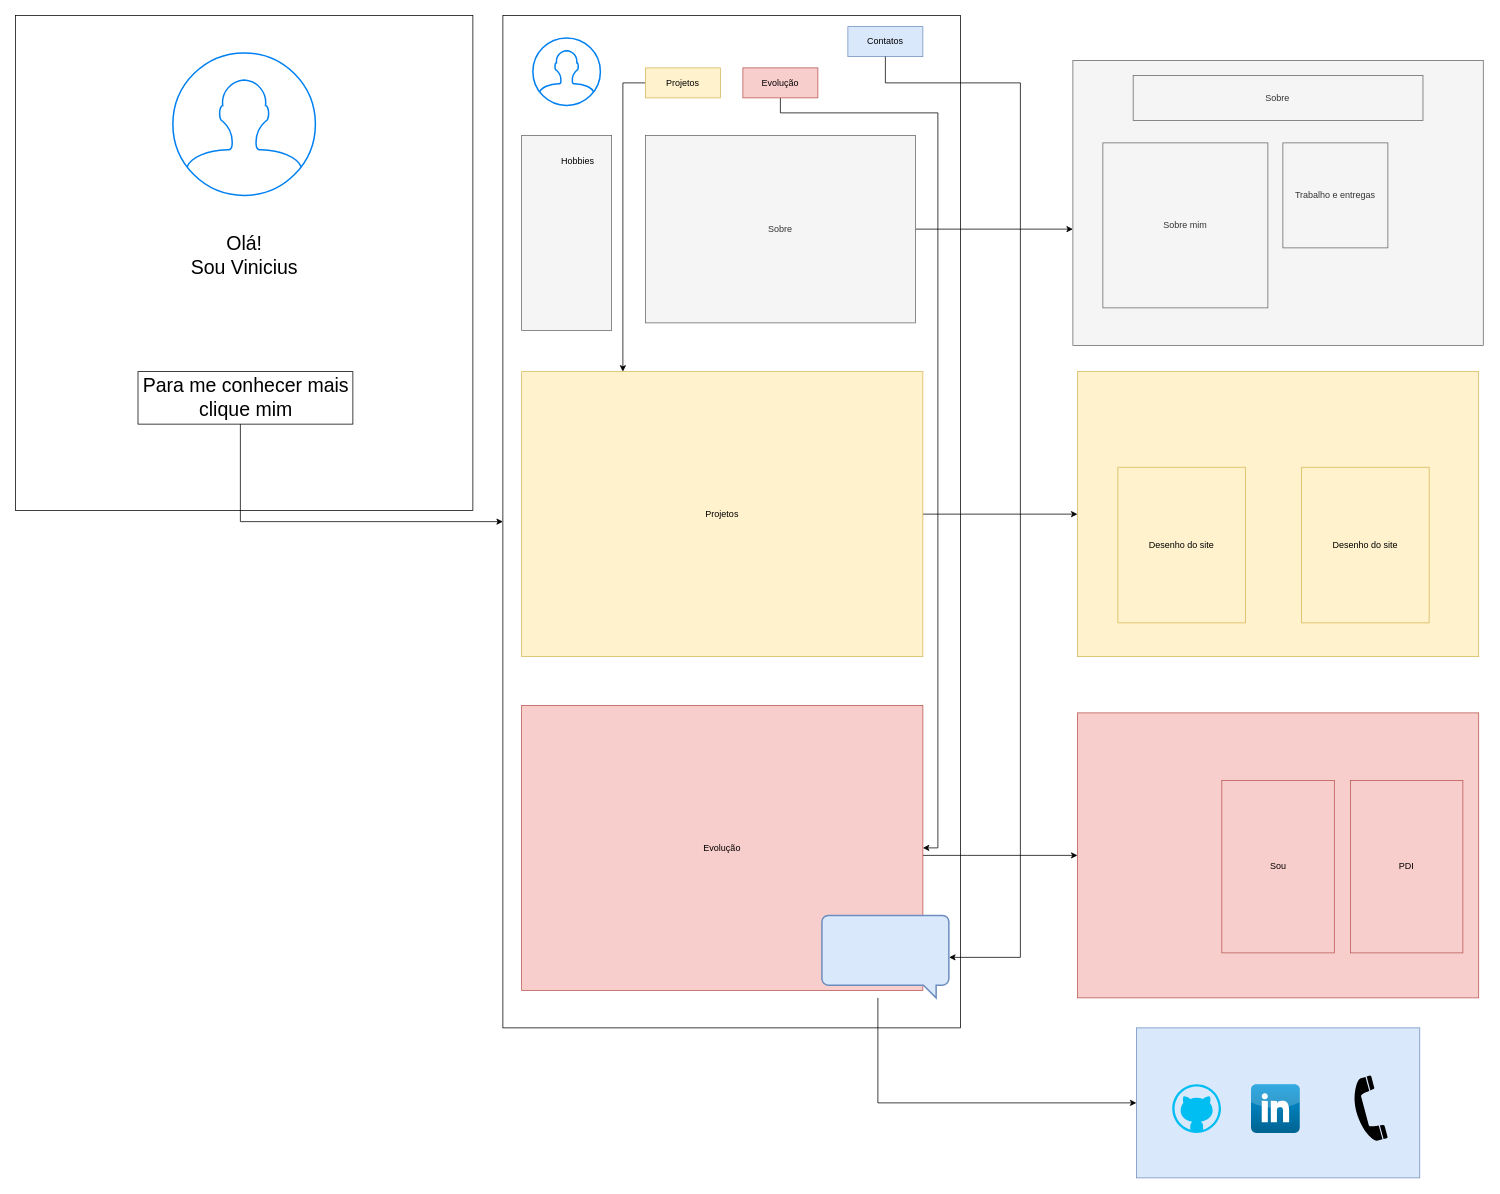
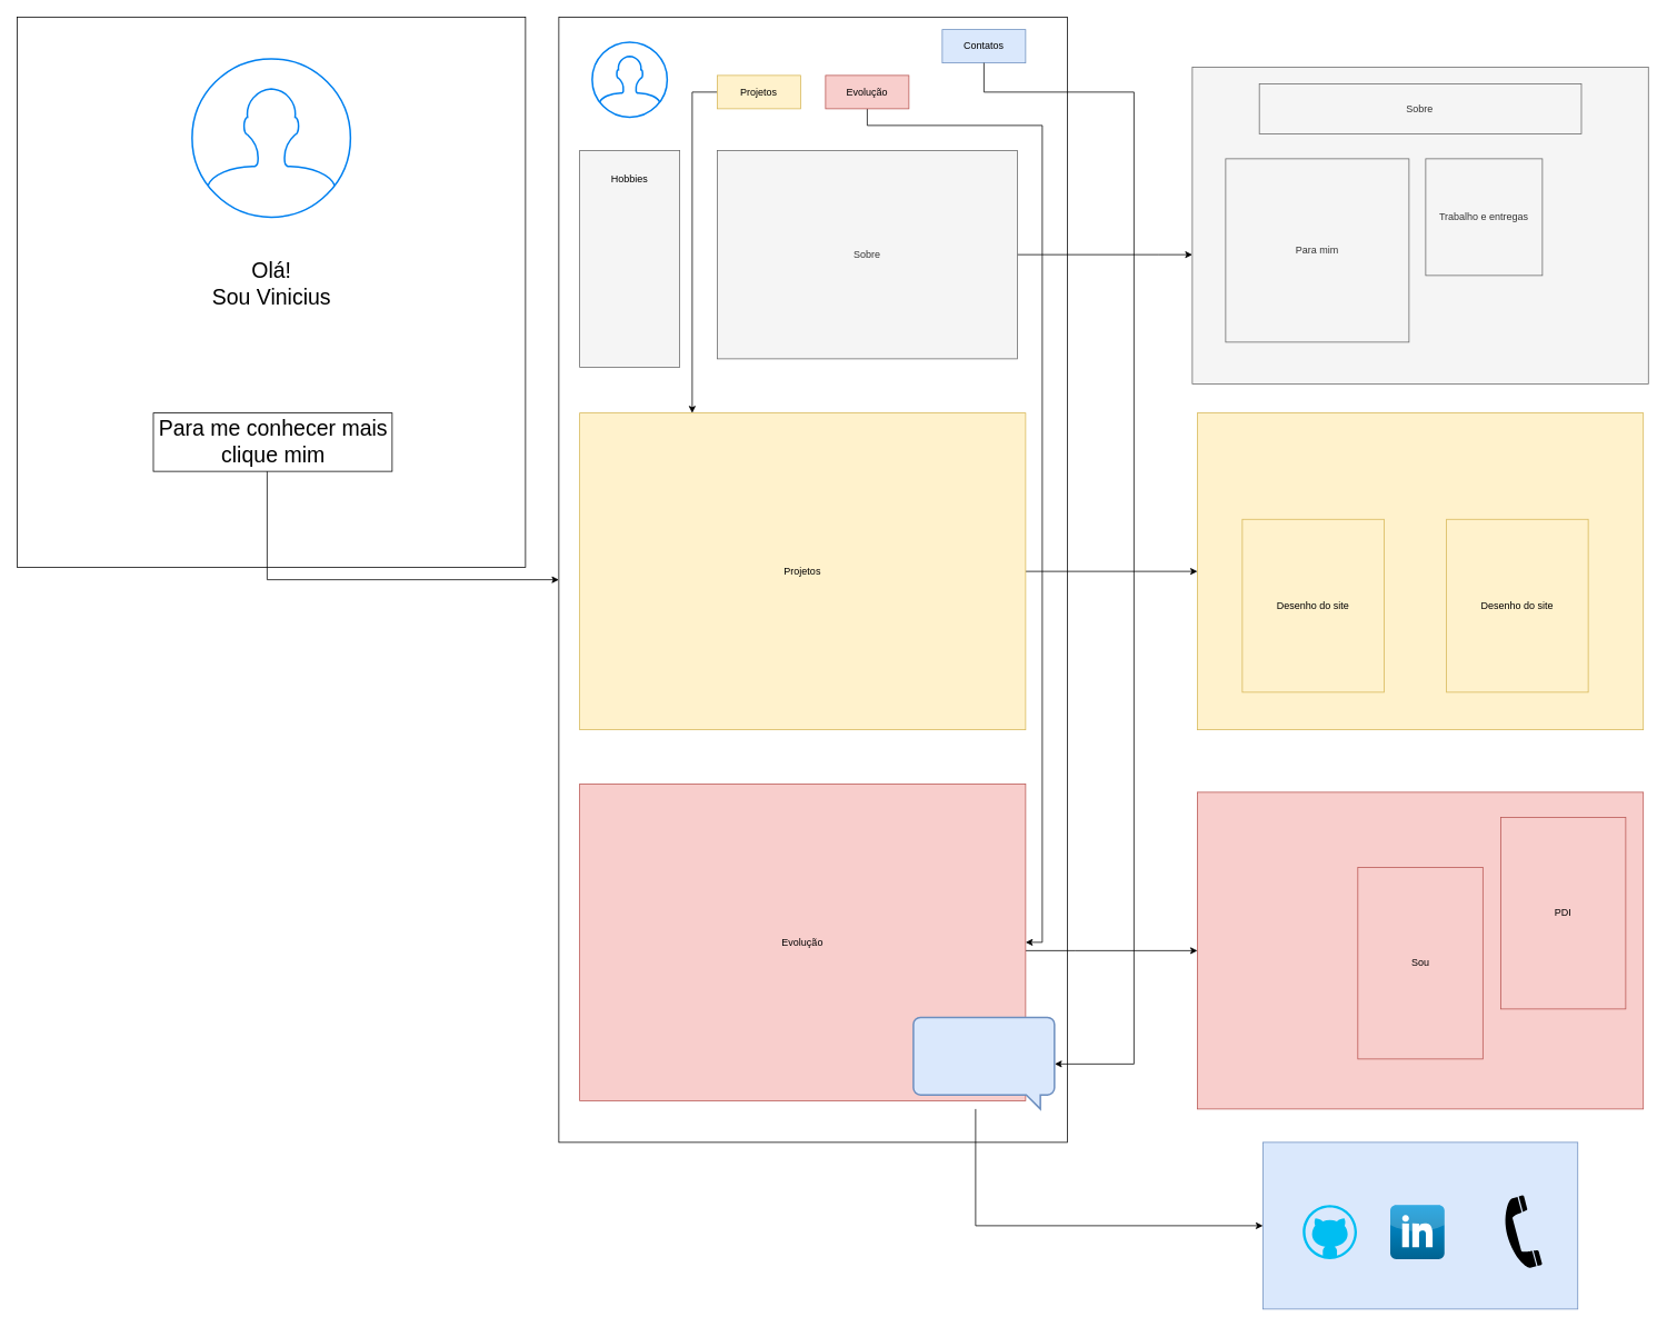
  <mxCell id="0" />
  <mxCell id="1" parent="0" />
  <mxCell id="2" value="" style="rounded=0;whiteSpace=wrap;html=1;fillColor=default;" vertex="1" parent="1"><mxGeometry x="20" y="20" width="610" height="660" as="geometry" /></mxCell>
  <mxCell id="3" value="" style="html=1;verticalLabelPosition=bottom;align=center;labelBackgroundColor=#ffffff;verticalAlign=top;strokeWidth=2;strokeColor=#0080F0;shadow=0;dashed=0;shape=mxgraph.ios7.icons.user;" vertex="1" parent="1"><mxGeometry x="230" y="70" width="190" height="190" as="geometry" /></mxCell>
  <mxCell id="4" value="&lt;font style=&quot;font-size: 26px;&quot;&gt;Olá!&lt;/font&gt;&lt;div&gt;&lt;font style=&quot;font-size: 26px;&quot;&gt;Sou Vinicius&lt;/font&gt;&lt;/div&gt;" style="text;html=1;align=center;verticalAlign=middle;whiteSpace=wrap;rounded=0;" vertex="1" parent="1"><mxGeometry x="218.5" y="305" width="213" height="70" as="geometry" /></mxCell>
  <mxCell id="5" style="edgeStyle=orthogonalEdgeStyle;rounded=0;orthogonalLoop=1;jettySize=auto;html=1;entryX=0;entryY=0.5;entryDx=0;entryDy=0;" edge="1" parent="1" source="6" target="7"><mxGeometry relative="1" as="geometry"><Array as="points"><mxPoint x="320" y="695" /></Array></mxGeometry></mxCell>
  <mxCell id="6" value="&lt;span style=&quot;font-size: 26px;&quot;&gt;Para me conhecer mais clique mim&lt;/span&gt;" style="text;html=1;align=center;verticalAlign=middle;whiteSpace=wrap;rounded=0;strokeColor=default;" vertex="1" parent="1"><mxGeometry x="183.5" y="495" width="286.5" height="70" as="geometry" /></mxCell>
  <mxCell id="7" value="" style="rounded=0;whiteSpace=wrap;html=1;fillColor=default;" vertex="1" parent="1"><mxGeometry x="670" y="20" width="610" height="1350" as="geometry" /></mxCell>
  <mxCell id="8" value="" style="html=1;verticalLabelPosition=bottom;align=center;labelBackgroundColor=#ffffff;verticalAlign=top;strokeWidth=2;strokeColor=#0080F0;shadow=0;dashed=0;shape=mxgraph.ios7.icons.user;" vertex="1" parent="1"><mxGeometry x="710" y="50" width="90" height="90" as="geometry" /></mxCell>
  <mxCell id="9" value="" style="rounded=0;whiteSpace=wrap;html=1;fillColor=#f5f5f5;fontColor=#333333;strokeColor=#666666;" vertex="1" parent="1"><mxGeometry x="695" y="180" width="120" height="260" as="geometry" /></mxCell>
  <mxCell id="10" style="edgeStyle=orthogonalEdgeStyle;rounded=0;orthogonalLoop=1;jettySize=auto;html=1;" edge="1" parent="1" source="11" target="19"><mxGeometry relative="1" as="geometry"><Array as="points"><mxPoint x="830" y="110" /></Array></mxGeometry></mxCell>
  <mxCell id="11" value="Projetos" style="rounded=0;whiteSpace=wrap;html=1;fillColor=#fff2cc;strokeColor=#d6b656;" vertex="1" parent="1"><mxGeometry x="860" y="90" width="100" height="40" as="geometry" /></mxCell>
  <mxCell id="12" style="edgeStyle=orthogonalEdgeStyle;rounded=0;orthogonalLoop=1;jettySize=auto;html=1;entryX=1;entryY=0.5;entryDx=0;entryDy=0;" edge="1" parent="1" source="13" target="21"><mxGeometry relative="1" as="geometry"><Array as="points"><mxPoint x="1040" y="150" /><mxPoint x="1250" y="150" /><mxPoint x="1250" y="1130" /></Array></mxGeometry></mxCell>
  <mxCell id="13" value="Evolução" style="rounded=0;whiteSpace=wrap;html=1;fillColor=#f8cecc;strokeColor=#b85450;" vertex="1" parent="1"><mxGeometry x="990" y="90" width="100" height="40" as="geometry" /></mxCell>
  <mxCell id="14" value="Contatos" style="rounded=0;whiteSpace=wrap;html=1;fillColor=#dae8fc;strokeColor=#6c8ebf;" vertex="1" parent="1"><mxGeometry x="1130" y="35" width="100" height="40" as="geometry" /></mxCell>
  <mxCell id="15" style="edgeStyle=orthogonalEdgeStyle;rounded=0;orthogonalLoop=1;jettySize=auto;html=1;" edge="1" parent="1" source="16" target="25"><mxGeometry relative="1" as="geometry"><Array as="points"><mxPoint x="1390" y="305" /><mxPoint x="1390" y="305" /></Array></mxGeometry></mxCell>
  <mxCell id="16" value="Sobre" style="text;html=1;align=center;verticalAlign=middle;whiteSpace=wrap;rounded=0;fillColor=#f5f5f5;strokeColor=#666666;fontColor=#333333;" vertex="1" parent="1"><mxGeometry x="860" y="180" width="360" height="250" as="geometry" /></mxCell>
- <mxCell id="17" value="Hobbies" style="text;html=1;align=center;verticalAlign=middle;whiteSpace=wrap;rounded=0;" vertex="1" parent="1"><mxGeometry x="740" y="200" width="60" height="30" as="geometry" /></mxCell>
+ <mxCell id="17" value="Hobbies" style="text;html=1;align=center;verticalAlign=middle;whiteSpace=wrap;rounded=0;" vertex="1" parent="1"><mxGeometry x="725" y="200" width="60" height="30" as="geometry" /></mxCell>
  <mxCell id="18" style="edgeStyle=orthogonalEdgeStyle;rounded=0;orthogonalLoop=1;jettySize=auto;html=1;" edge="1" parent="1" source="19" target="29"><mxGeometry relative="1" as="geometry" /></mxCell>
  <mxCell id="19" value="Projetos" style="text;html=1;align=center;verticalAlign=middle;whiteSpace=wrap;rounded=0;fillColor=#fff2cc;strokeColor=#d6b656;" vertex="1" parent="1"><mxGeometry x="695" y="495" width="535" height="380" as="geometry" /></mxCell>
  <mxCell id="20" style="edgeStyle=orthogonalEdgeStyle;rounded=0;orthogonalLoop=1;jettySize=auto;html=1;" edge="1" parent="1" source="21" target="32"><mxGeometry relative="1" as="geometry"><Array as="points"><mxPoint x="1290" y="1140" /><mxPoint x="1290" y="1140" /></Array></mxGeometry></mxCell>
  <mxCell id="21" value="Evolução" style="text;html=1;align=center;verticalAlign=middle;whiteSpace=wrap;rounded=0;fillColor=#f8cecc;strokeColor=#b85450;" vertex="1" parent="1"><mxGeometry x="695" y="940" width="535" height="380" as="geometry" /></mxCell>
  <mxCell id="22" style="edgeStyle=orthogonalEdgeStyle;rounded=0;orthogonalLoop=1;jettySize=auto;html=1;entryX=0;entryY=0.5;entryDx=0;entryDy=0;" edge="1" parent="1" source="23" target="35"><mxGeometry relative="1" as="geometry"><Array as="points"><mxPoint x="1170" y="1470" /></Array></mxGeometry></mxCell>
  <mxCell id="23" value="" style="html=1;verticalLabelPosition=bottom;align=center;labelBackgroundColor=#ffffff;verticalAlign=top;strokeWidth=2;strokeColor=#6c8ebf;shadow=0;dashed=0;shape=mxgraph.ios7.icons.message;fillColor=#dae8fc;" vertex="1" parent="1"><mxGeometry x="1095.39" y="1220" width="169.23" height="110" as="geometry" /></mxCell>
  <mxCell id="24" style="edgeStyle=orthogonalEdgeStyle;rounded=0;orthogonalLoop=1;jettySize=auto;html=1;entryX=1.002;entryY=0.509;entryDx=0;entryDy=0;entryPerimeter=0;" edge="1" parent="1" source="14" target="23"><mxGeometry relative="1" as="geometry"><Array as="points"><mxPoint x="1360" y="110" /><mxPoint x="1360" y="1276" /></Array></mxGeometry></mxCell>
  <mxCell id="25" value="" style="text;html=1;align=center;verticalAlign=middle;whiteSpace=wrap;rounded=0;fillColor=#f5f5f5;strokeColor=#666666;fontColor=#333333;" vertex="1" parent="1"><mxGeometry x="1430" y="80" width="547.2" height="380" as="geometry" /></mxCell>
  <mxCell id="26" value="Sobre" style="text;html=1;align=center;verticalAlign=middle;whiteSpace=wrap;rounded=0;fillColor=#f5f5f5;strokeColor=#666666;fontColor=#333333;" vertex="1" parent="1"><mxGeometry x="1510.4" y="100" width="386.4" height="60" as="geometry" /></mxCell>
  <mxCell id="27" value="Trabalho e entregas" style="text;html=1;align=center;verticalAlign=middle;whiteSpace=wrap;rounded=0;fillColor=#f5f5f5;strokeColor=#666666;fontColor=#333333;" vertex="1" parent="1"><mxGeometry x="1710" y="190" width="140" height="140" as="geometry" /></mxCell>
- <mxCell id="28" value="Sobre mim" style="text;html=1;align=center;verticalAlign=middle;whiteSpace=wrap;rounded=0;fillColor=#f5f5f5;strokeColor=#666666;fontColor=#333333;" vertex="1" parent="1"><mxGeometry x="1470" y="190" width="220" height="220" as="geometry" /></mxCell>
+ <mxCell id="28" value="Para mim" style="text;html=1;align=center;verticalAlign=middle;whiteSpace=wrap;rounded=0;fillColor=#f5f5f5;strokeColor=#666666;fontColor=#333333;" vertex="1" parent="1"><mxGeometry x="1470" y="190" width="220" height="220" as="geometry" /></mxCell>
  <mxCell id="29" value="" style="text;html=1;align=center;verticalAlign=middle;whiteSpace=wrap;rounded=0;fillColor=#fff2cc;strokeColor=#d6b656;" vertex="1" parent="1"><mxGeometry x="1436.1" y="495" width="535" height="380" as="geometry" /></mxCell>
  <mxCell id="30" value="Desenho do site" style="text;html=1;align=center;verticalAlign=middle;whiteSpace=wrap;rounded=0;fillColor=#fff2cc;strokeColor=#d6b656;" vertex="1" parent="1"><mxGeometry x="1490" y="622.5" width="170" height="207.5" as="geometry" /></mxCell>
  <mxCell id="31" value="Desenho do site" style="text;html=1;align=center;verticalAlign=middle;whiteSpace=wrap;rounded=0;fillColor=#fff2cc;strokeColor=#d6b656;" vertex="1" parent="1"><mxGeometry x="1735" y="622.5" width="170" height="207.5" as="geometry" /></mxCell>
  <mxCell id="32" value="" style="text;html=1;align=center;verticalAlign=middle;whiteSpace=wrap;rounded=0;fillColor=#f8cecc;strokeColor=#b85450;" vertex="1" parent="1"><mxGeometry x="1436.1" y="950" width="535" height="380" as="geometry" /></mxCell>
- <mxCell id="33" value="PDI" style="text;html=1;align=center;verticalAlign=middle;whiteSpace=wrap;rounded=0;fillColor=#f8cecc;strokeColor=#b85450;" vertex="1" parent="1"><mxGeometry x="1800" y="1040" width="150" height="230" as="geometry" /></mxCell>
+ <mxCell id="33" value="PDI" style="text;html=1;align=center;verticalAlign=middle;whiteSpace=wrap;rounded=0;fillColor=#f8cecc;strokeColor=#b85450;" vertex="1" parent="1"><mxGeometry x="1800" y="980" width="150" height="230" as="geometry" /></mxCell>
  <mxCell id="34" value="Sou" style="text;html=1;align=center;verticalAlign=middle;whiteSpace=wrap;rounded=0;fillColor=#f8cecc;strokeColor=#b85450;" vertex="1" parent="1"><mxGeometry x="1628.6" y="1040" width="150" height="230" as="geometry" /></mxCell>
  <mxCell id="35" value="" style="text;html=1;align=center;verticalAlign=middle;whiteSpace=wrap;rounded=0;fillColor=#dae8fc;strokeColor=#6c8ebf;" vertex="1" parent="1"><mxGeometry x="1514.7" y="1370" width="377.8" height="200" as="geometry" /></mxCell>
  <mxCell id="36" value="" style="verticalLabelPosition=bottom;html=1;verticalAlign=top;align=center;strokeColor=none;fillColor=#00BEF2;shape=mxgraph.azure.github_code;pointerEvents=1;" vertex="1" parent="1"><mxGeometry x="1562.5" y="1445" width="65" height="65" as="geometry" /></mxCell>
  <mxCell id="37" value="" style="dashed=0;outlineConnect=0;html=1;align=center;labelPosition=center;verticalLabelPosition=bottom;verticalAlign=top;shape=mxgraph.webicons.linkedin;fillColor=#0095DB;gradientColor=#006391" vertex="1" parent="1"><mxGeometry x="1667.5" y="1445" width="65" height="65" as="geometry" /></mxCell>
  <mxCell id="38" value="" style="shape=mxgraph.signs.tech.telephone_1;html=1;pointerEvents=1;fillColor=#000000;strokeColor=none;verticalLabelPosition=bottom;verticalAlign=top;align=center;rotation=-15;" vertex="1" parent="1"><mxGeometry x="1802.5" y="1435.95" width="37" height="88.1" as="geometry" /></mxCell>
